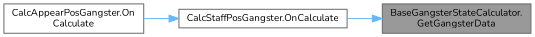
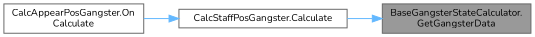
  digraph {
    fontname=Nunito
    rankdir=RL
    node [color=grey40 fillcolor=white fontname=Nunito fontsize=10 shape=box style=filled]
    edge [color=steelblue1 dir=back fontname=Nunito fontsize=10 labelfontname=Helvetica labelfontsize=10 style=solid]
    n1 [color=gray40 fillcolor=grey60 fontcolor=black height=0.2 label="BaseGangsterStateCalculator.\lGetGangsterData" width=0.4]
-   n2 [height=0.2 label="CalcStaffPosGangster.OnCalculate" width=0.4]
+   n2 [height=0.2 label="CalcStaffPosGangster.Calculate" width=0.4]
    n3 [height=0.2 label="CalcAppearPosGangster.On\lCalculate" width=0.4]
    n1 -> n2
    n2 -> n3
  }
